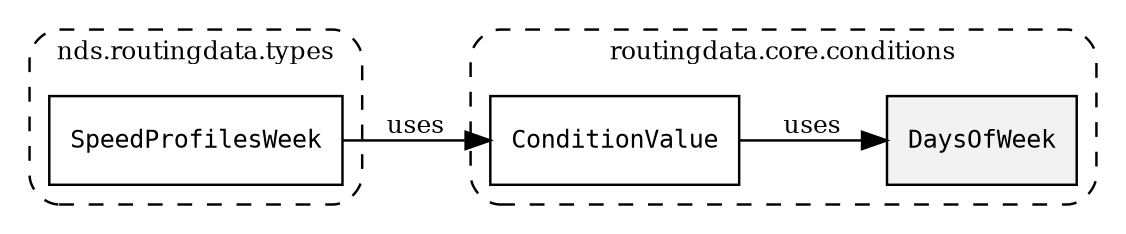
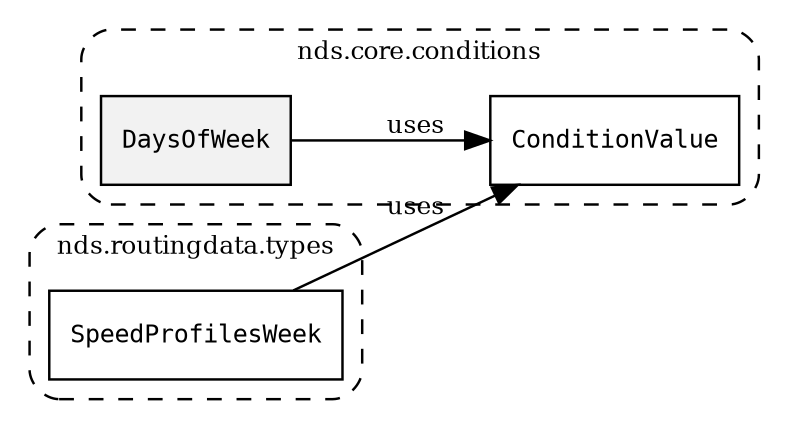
  digraph {
    fontsize=10
    rankdir=LR
    node [fontsize=10 shape=box]
    edge [fontsize=10]
    n1 [fillcolor="#0000000D" label=<<font face="monospace"><table align="center" border="0" cellspacing="0" cellpadding="0"><tr><td href="../../../content/packages/nds.core.conditions.html#Structure-DaysOfWeek" title="Structure defined in nds.core.conditions">DaysOfWeek</td></tr></table></font>> style=filled]
    n2 [label=<<font face="monospace"><table align="center" border="0" cellspacing="0" cellpadding="0"><tr><td href="../../../content/packages/nds.core.conditions.html#Choice-ConditionValue" title="Choice defined in nds.core.conditions">ConditionValue</td></tr></table></font>>]
    n3 [label=<<font face="monospace"><table align="center" border="0" cellspacing="0" cellpadding="0"><tr><td href="../../../content/packages/nds.routingdata.types.html#Structure-SpeedProfilesWeek" title="Structure defined in nds.routingdata.types">SpeedProfilesWeek</td></tr></table></font>>]
    subgraph cluster_1 {
-     label="routingdata.core.conditions"
+     label="nds.core.conditions"
      style="dashed, rounded"
      n1
      n2
    }
    subgraph cluster_2 {
      label="nds.routingdata.types"
      style="dashed, rounded"
      n3
    }
-   n2 -> n1 [label=uses]
+   n1 -> n2 [label=uses]
    n3 -> n2 [label=uses]
  }
